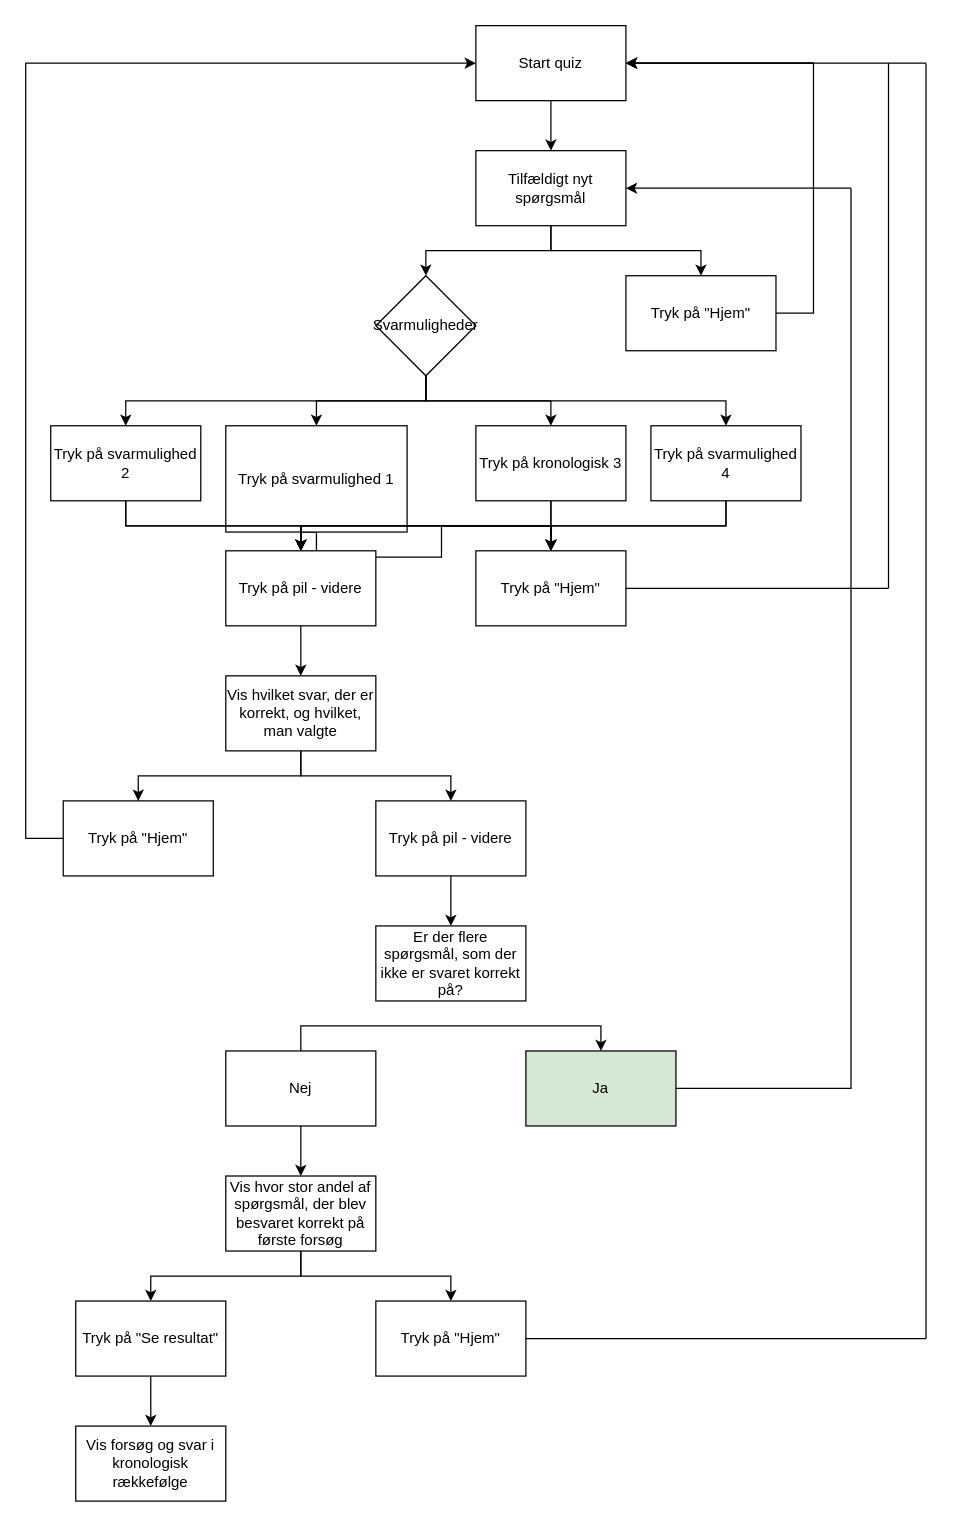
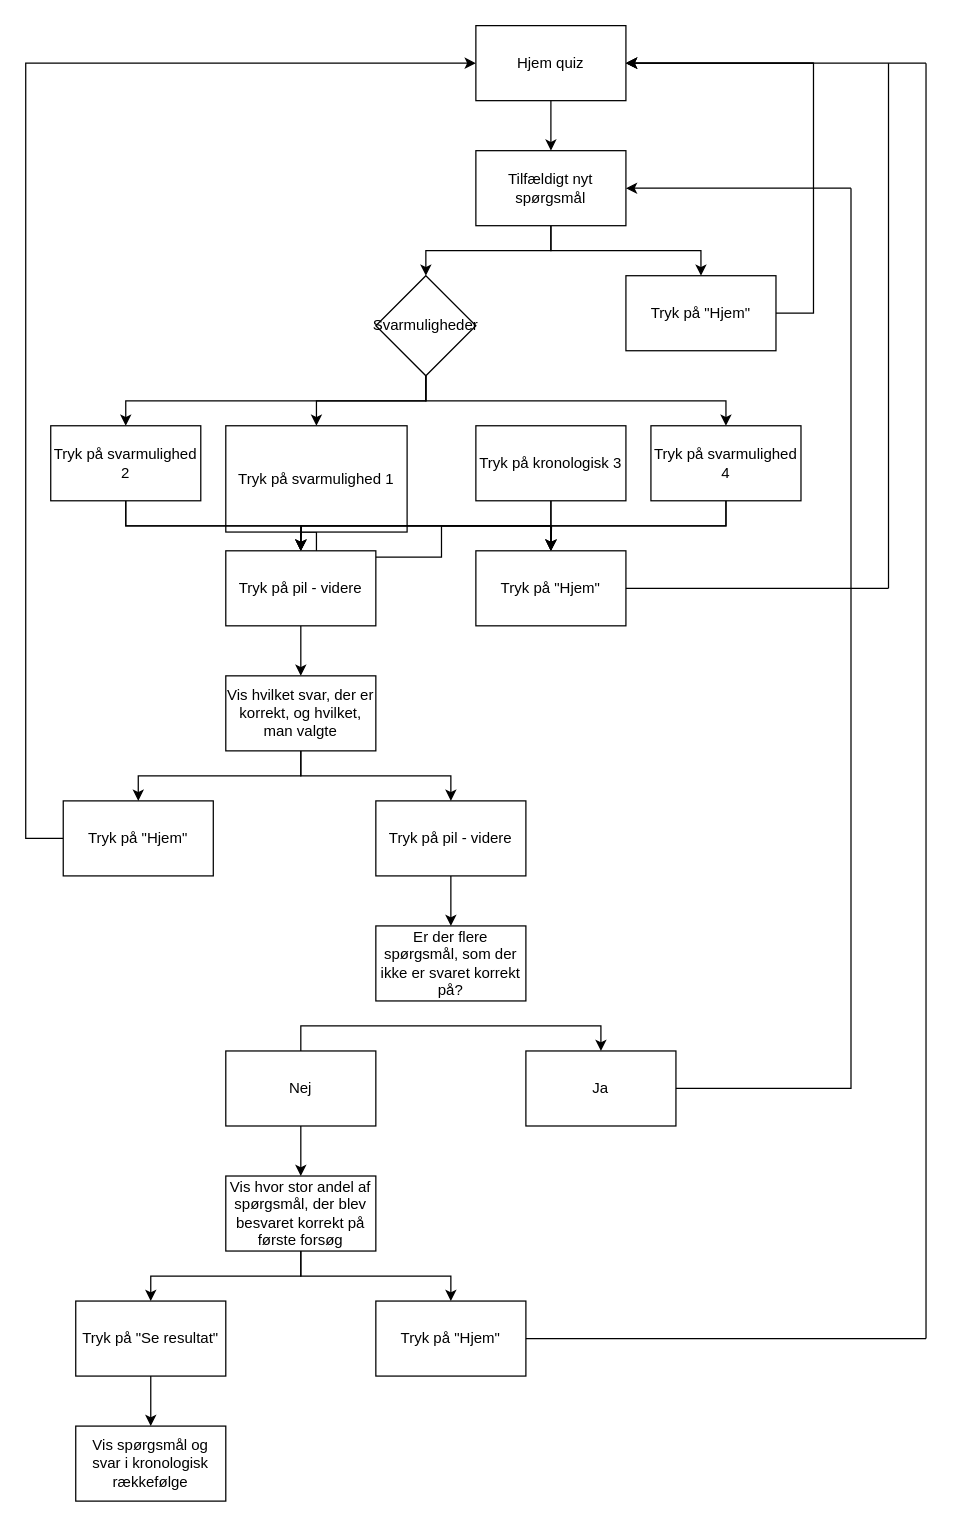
  <mxCell id="0" />
  <mxCell id="1" parent="0" />
  <mxCell id="2" style="edgeStyle=orthogonalEdgeStyle;rounded=0;orthogonalLoop=1;jettySize=auto;html=1;exitX=0.5;exitY=1;exitDx=0;exitDy=0;" edge="1" parent="1" source="3" target="11"><mxGeometry relative="1" as="geometry" /></mxCell>
- <mxCell id="3" value="Start quiz" style="rounded=0;whiteSpace=wrap;html=1;" vertex="1" parent="1"><mxGeometry x="380" width="120" height="60" as="geometry" y="20" /></mxCell>
- <mxCell id="4" style="edgeStyle=orthogonalEdgeStyle;rounded=0;orthogonalLoop=1;jettySize=auto;html=1;exitX=0.5;exitY=1;exitDx=0;exitDy=0;entryX=0.5;entryY=0;entryDx=0;entryDy=0;" edge="1" parent="1" source="8" target="19"><mxGeometry relative="1" as="geometry" /></mxCell>
+ <mxCell id="3" value="Hjem quiz" style="rounded=0;whiteSpace=wrap;html=1;" vertex="1" parent="1"><mxGeometry x="380" width="120" height="60" as="geometry" y="20" /></mxCell>
  <mxCell id="5" style="edgeStyle=orthogonalEdgeStyle;rounded=0;orthogonalLoop=1;jettySize=auto;html=1;exitX=0.5;exitY=1;exitDx=0;exitDy=0;entryX=0.5;entryY=0;entryDx=0;entryDy=0;" edge="1" parent="1" source="8" target="16"><mxGeometry relative="1" as="geometry" /></mxCell>
  <mxCell id="6" style="edgeStyle=orthogonalEdgeStyle;rounded=0;orthogonalLoop=1;jettySize=auto;html=1;exitX=0.5;exitY=1;exitDx=0;exitDy=0;entryX=0.5;entryY=0;entryDx=0;entryDy=0;" edge="1" parent="1" source="8" target="25"><mxGeometry relative="1" as="geometry" /></mxCell>
  <mxCell id="7" style="edgeStyle=orthogonalEdgeStyle;rounded=0;orthogonalLoop=1;jettySize=auto;html=1;exitX=0.5;exitY=1;exitDx=0;exitDy=0;entryX=0.5;entryY=0;entryDx=0;entryDy=0;" edge="1" parent="1" source="8" target="22"><mxGeometry relative="1" as="geometry" /></mxCell>
  <mxCell id="8" value="Svarmuligheder" style="rhombus;whiteSpace=wrap;html=1;" vertex="1" parent="1"><mxGeometry x="300" y="220" width="80" height="80" as="geometry" /></mxCell>
  <mxCell id="9" style="edgeStyle=orthogonalEdgeStyle;rounded=0;orthogonalLoop=1;jettySize=auto;html=1;exitX=0.5;exitY=1;exitDx=0;exitDy=0;entryX=0.5;entryY=0;entryDx=0;entryDy=0;" edge="1" parent="1" source="11" target="8"><mxGeometry relative="1" as="geometry" /></mxCell>
  <mxCell id="10" style="edgeStyle=orthogonalEdgeStyle;rounded=0;orthogonalLoop=1;jettySize=auto;html=1;exitX=0.5;exitY=1;exitDx=0;exitDy=0;entryX=0.5;entryY=0;entryDx=0;entryDy=0;" edge="1" parent="1" source="11" target="13"><mxGeometry relative="1" as="geometry" /></mxCell>
  <mxCell id="11" value="Tilfældigt nyt spørgsmål" style="rounded=0;whiteSpace=wrap;html=1;" vertex="1" parent="1"><mxGeometry x="380" y="120" width="120" height="60" as="geometry" /></mxCell>
  <mxCell id="12" style="edgeStyle=orthogonalEdgeStyle;rounded=0;orthogonalLoop=1;jettySize=auto;html=1;exitX=1;exitY=0.5;exitDx=0;exitDy=0;entryX=1;entryY=0.5;entryDx=0;entryDy=0;" edge="1" parent="1" source="13" target="3"><mxGeometry relative="1" as="geometry"><Array as="points"><mxPoint x="650" y="250" /><mxPoint x="650" y="50" /></Array></mxGeometry></mxCell>
  <mxCell id="13" value="Tryk på &quot;Hjem&quot;" style="rounded=0;whiteSpace=wrap;html=1;" vertex="1" parent="1"><mxGeometry x="500" y="220" width="120" height="60" as="geometry" /></mxCell>
  <mxCell id="14" style="edgeStyle=orthogonalEdgeStyle;rounded=0;orthogonalLoop=1;jettySize=auto;html=1;exitX=0.5;exitY=1;exitDx=0;exitDy=0;entryX=0.5;entryY=0;entryDx=0;entryDy=0;" edge="1" parent="1" source="16" target="28"><mxGeometry relative="1" as="geometry" /></mxCell>
  <mxCell id="15" style="edgeStyle=orthogonalEdgeStyle;rounded=0;orthogonalLoop=1;jettySize=auto;html=1;exitX=0.5;exitY=1;exitDx=0;exitDy=0;entryX=0.5;entryY=0;entryDx=0;entryDy=0;" edge="1" parent="1" source="16" target="27"><mxGeometry relative="1" as="geometry" /></mxCell>
  <mxCell id="16" value="Tryk på svarmulighed 1" style="rounded=0;whiteSpace=wrap;html=1;" vertex="1" parent="1"><mxGeometry x="180" y="340" width="145" height="85" as="geometry" /></mxCell>
  <mxCell id="17" style="edgeStyle=orthogonalEdgeStyle;rounded=0;orthogonalLoop=1;jettySize=auto;html=1;exitX=0.5;exitY=1;exitDx=0;exitDy=0;entryX=0.5;entryY=0;entryDx=0;entryDy=0;" edge="1" parent="1" source="19" target="28"><mxGeometry relative="1" as="geometry" /></mxCell>
  <mxCell id="18" style="edgeStyle=orthogonalEdgeStyle;rounded=0;orthogonalLoop=1;jettySize=auto;html=1;exitX=0.5;exitY=1;exitDx=0;exitDy=0;entryX=0.5;entryY=0;entryDx=0;entryDy=0;" edge="1" parent="1" source="19" target="27"><mxGeometry relative="1" as="geometry" /></mxCell>
  <mxCell id="19" value="Tryk på kronologisk 3" style="rounded=0;whiteSpace=wrap;html=1;" vertex="1" parent="1"><mxGeometry x="380" y="340" width="120" height="60" as="geometry" /></mxCell>
  <mxCell id="20" style="edgeStyle=orthogonalEdgeStyle;rounded=0;orthogonalLoop=1;jettySize=auto;html=1;exitX=0.5;exitY=1;exitDx=0;exitDy=0;entryX=0.5;entryY=0;entryDx=0;entryDy=0;" edge="1" parent="1" source="22" target="28"><mxGeometry relative="1" as="geometry" /></mxCell>
  <mxCell id="21" style="edgeStyle=orthogonalEdgeStyle;rounded=0;orthogonalLoop=1;jettySize=auto;html=1;exitX=0.5;exitY=1;exitDx=0;exitDy=0;" edge="1" parent="1" source="22"><mxGeometry relative="1" as="geometry"><mxPoint x="240" y="440" as="targetPoint" /></mxGeometry></mxCell>
  <mxCell id="22" value="Tryk på svarmulighed 2" style="rounded=0;whiteSpace=wrap;html=1;" vertex="1" parent="1"><mxGeometry x="40" y="340" width="120" height="60" as="geometry" /></mxCell>
  <mxCell id="23" style="edgeStyle=orthogonalEdgeStyle;rounded=0;orthogonalLoop=1;jettySize=auto;html=1;exitX=0.5;exitY=1;exitDx=0;exitDy=0;" edge="1" parent="1" source="25"><mxGeometry relative="1" as="geometry"><mxPoint x="440" y="440" as="targetPoint" /></mxGeometry></mxCell>
  <mxCell id="24" style="edgeStyle=orthogonalEdgeStyle;rounded=0;orthogonalLoop=1;jettySize=auto;html=1;exitX=0.5;exitY=1;exitDx=0;exitDy=0;entryX=0.5;entryY=0;entryDx=0;entryDy=0;" edge="1" parent="1" source="25" target="27"><mxGeometry relative="1" as="geometry" /></mxCell>
  <mxCell id="25" value="Tryk på svarmulighed 4" style="rounded=0;whiteSpace=wrap;html=1;" vertex="1" parent="1"><mxGeometry x="520" y="340" width="120" height="60" as="geometry" /></mxCell>
  <mxCell id="26" style="edgeStyle=orthogonalEdgeStyle;rounded=0;orthogonalLoop=1;jettySize=auto;html=1;exitX=0.5;exitY=1;exitDx=0;exitDy=0;entryX=0.5;entryY=0;entryDx=0;entryDy=0;" edge="1" parent="1" source="27" target="34"><mxGeometry relative="1" as="geometry" /></mxCell>
  <mxCell id="27" value="Tryk på pil - videre" style="rounded=0;whiteSpace=wrap;html=1;" vertex="1" parent="1"><mxGeometry x="180" y="440" width="120" height="60" as="geometry" /></mxCell>
  <mxCell id="28" value="Tryk på &quot;Hjem&quot;" style="rounded=0;whiteSpace=wrap;html=1;" vertex="1" parent="1"><mxGeometry x="380" y="440" width="120" height="60" as="geometry" /></mxCell>
  <mxCell id="29" value="" style="endArrow=none;html=1;rounded=0;exitX=1;exitY=0.5;exitDx=0;exitDy=0;" edge="1" parent="1" source="28"><mxGeometry width="50" height="50" relative="1" as="geometry"><mxPoint x="500" y="480" as="sourcePoint" /><mxPoint x="710" y="470" as="targetPoint" /></mxGeometry></mxCell>
  <mxCell id="30" value="" style="endArrow=none;html=1;rounded=0;" edge="1" parent="1"><mxGeometry width="50" height="50" relative="1" as="geometry"><mxPoint x="710" y="470" as="sourcePoint" /><mxPoint x="710" y="50" as="targetPoint" /></mxGeometry></mxCell>
  <mxCell id="31" value="" style="endArrow=classic;html=1;rounded=0;" edge="1" parent="1"><mxGeometry width="50" height="50" relative="1" as="geometry"><mxPoint x="650" y="50" as="sourcePoint" /><mxPoint x="500" y="50" as="targetPoint" /></mxGeometry></mxCell>
  <mxCell id="32" style="edgeStyle=orthogonalEdgeStyle;rounded=0;orthogonalLoop=1;jettySize=auto;html=1;exitX=0.5;exitY=1;exitDx=0;exitDy=0;" edge="1" parent="1" source="34" target="38"><mxGeometry relative="1" as="geometry" /></mxCell>
  <mxCell id="33" style="edgeStyle=orthogonalEdgeStyle;rounded=0;orthogonalLoop=1;jettySize=auto;html=1;exitX=0.5;exitY=1;exitDx=0;exitDy=0;entryX=0.5;entryY=0;entryDx=0;entryDy=0;" edge="1" parent="1" source="34" target="36"><mxGeometry relative="1" as="geometry" /></mxCell>
  <mxCell id="34" value="Vis hvilket svar, der er korrekt, og hvilket, man valgte" style="rounded=0;whiteSpace=wrap;html=1;" vertex="1" parent="1"><mxGeometry x="180" y="540" width="120" height="60" as="geometry" /></mxCell>
  <mxCell id="35" style="edgeStyle=orthogonalEdgeStyle;rounded=0;orthogonalLoop=1;jettySize=auto;html=1;exitX=0;exitY=0.5;exitDx=0;exitDy=0;entryX=0;entryY=0.5;entryDx=0;entryDy=0;" edge="1" parent="1" source="36" target="3"><mxGeometry relative="1" as="geometry"><Array as="points"><mxPoint x="20" y="670" /><mxPoint x="20" y="50" /></Array></mxGeometry></mxCell>
  <mxCell id="36" value="Tryk på &quot;Hjem&quot;" style="rounded=0;whiteSpace=wrap;html=1;" vertex="1" parent="1"><mxGeometry x="50" y="640" width="120" height="60" as="geometry" /></mxCell>
  <mxCell id="37" style="edgeStyle=orthogonalEdgeStyle;rounded=0;orthogonalLoop=1;jettySize=auto;html=1;exitX=0.5;exitY=1;exitDx=0;exitDy=0;entryX=0.5;entryY=0;entryDx=0;entryDy=0;" edge="1" parent="1" source="38" target="40"><mxGeometry relative="1" as="geometry" /></mxCell>
  <mxCell id="38" value="Tryk på pil - videre" style="rounded=0;whiteSpace=wrap;html=1;" vertex="1" parent="1"><mxGeometry x="300" y="640" width="120" height="60" as="geometry" /></mxCell>
  <mxCell id="39" style="edgeStyle=orthogonalEdgeStyle;rounded=0;orthogonalLoop=1;jettySize=auto;html=1;exitX=0.5;exitY=0;exitDx=0;exitDy=0;entryX=0.5;entryY=0;entryDx=0;entryDy=0;" edge="1" parent="1" source="43" target="41"><mxGeometry relative="1" as="geometry" /></mxCell>
  <mxCell id="40" value="Er der flere spørgsmål, som der ikke er svaret korrekt på?" style="rounded=0;whiteSpace=wrap;html=1;" vertex="1" parent="1"><mxGeometry x="300" y="740" width="120" height="60" as="geometry" /></mxCell>
- <mxCell id="41" value="Ja" style="rounded=0;whiteSpace=wrap;html=1;fillColor=#d5e8d4;" vertex="1" parent="1"><mxGeometry x="420" y="840" width="120" height="60" as="geometry" /></mxCell>
+ <mxCell id="41" value="Ja" style="rounded=0;whiteSpace=wrap;html=1;" vertex="1" parent="1"><mxGeometry x="420" y="840" width="120" height="60" as="geometry" /></mxCell>
  <mxCell id="42" style="edgeStyle=orthogonalEdgeStyle;rounded=0;orthogonalLoop=1;jettySize=auto;html=1;exitX=0.5;exitY=1;exitDx=0;exitDy=0;entryX=0.5;entryY=0;entryDx=0;entryDy=0;" edge="1" parent="1" source="43" target="48"><mxGeometry relative="1" as="geometry" /></mxCell>
  <mxCell id="43" value="Nej" style="rounded=0;whiteSpace=wrap;html=1;" vertex="1" parent="1"><mxGeometry x="180" y="840" width="120" height="60" as="geometry" /></mxCell>
  <mxCell id="44" value="" style="endArrow=none;html=1;rounded=0;exitX=1;exitY=0.5;exitDx=0;exitDy=0;" edge="1" parent="1" source="41"><mxGeometry width="50" height="50" relative="1" as="geometry"><mxPoint x="560" y="870" as="sourcePoint" /><mxPoint x="680" y="870" as="targetPoint" /><Array as="points"><mxPoint x="680" y="870" /><mxPoint x="680" y="350" /><mxPoint x="680" y="150" /></Array></mxGeometry></mxCell>
  <mxCell id="45" value="" style="endArrow=classic;html=1;rounded=0;entryX=1;entryY=0.5;entryDx=0;entryDy=0;" edge="1" parent="1" target="11"><mxGeometry width="50" height="50" relative="1" as="geometry"><mxPoint x="680" y="150" as="sourcePoint" /><mxPoint x="710" y="100" as="targetPoint" /></mxGeometry></mxCell>
  <mxCell id="46" style="edgeStyle=orthogonalEdgeStyle;rounded=0;orthogonalLoop=1;jettySize=auto;html=1;exitX=0.5;exitY=1;exitDx=0;exitDy=0;entryX=0.5;entryY=0;entryDx=0;entryDy=0;" edge="1" parent="1" source="48" target="49"><mxGeometry relative="1" as="geometry" /></mxCell>
  <mxCell id="47" style="edgeStyle=orthogonalEdgeStyle;rounded=0;orthogonalLoop=1;jettySize=auto;html=1;exitX=0.5;exitY=1;exitDx=0;exitDy=0;entryX=0.5;entryY=0;entryDx=0;entryDy=0;" edge="1" parent="1" source="48" target="54"><mxGeometry relative="1" as="geometry" /></mxCell>
  <mxCell id="48" value="Vis hvor stor andel af spørgsmål, der blev besvaret korrekt på første forsøg" style="rounded=0;whiteSpace=wrap;html=1;" vertex="1" parent="1"><mxGeometry x="180" y="940" width="120" height="60" as="geometry" /></mxCell>
  <mxCell id="49" value="Tryk på &quot;Hjem&quot;" style="rounded=0;whiteSpace=wrap;html=1;" vertex="1" parent="1"><mxGeometry x="300" y="1040" width="120" height="60" as="geometry" /></mxCell>
  <mxCell id="50" value="" style="endArrow=none;html=1;rounded=0;exitX=1;exitY=0.5;exitDx=0;exitDy=0;" edge="1" parent="1" source="49"><mxGeometry width="50" height="50" relative="1" as="geometry"><mxPoint x="450" y="1080" as="sourcePoint" /><mxPoint x="740" y="1070" as="targetPoint" /></mxGeometry></mxCell>
  <mxCell id="51" value="" style="endArrow=none;html=1;rounded=0;" edge="1" parent="1"><mxGeometry width="50" height="50" relative="1" as="geometry"><mxPoint x="740" y="50" as="sourcePoint" /><mxPoint x="740" y="1070" as="targetPoint" /></mxGeometry></mxCell>
  <mxCell id="52" value="" style="endArrow=classic;html=1;rounded=0;entryX=1;entryY=0.5;entryDx=0;entryDy=0;" edge="1" parent="1" target="3"><mxGeometry width="50" height="50" relative="1" as="geometry"><mxPoint x="740" y="50" as="sourcePoint" /><mxPoint x="720" y="0" as="targetPoint" /></mxGeometry></mxCell>
  <mxCell id="53" style="edgeStyle=orthogonalEdgeStyle;rounded=0;orthogonalLoop=1;jettySize=auto;html=1;exitX=0.5;exitY=1;exitDx=0;exitDy=0;entryX=0.5;entryY=0;entryDx=0;entryDy=0;" edge="1" parent="1" source="54" target="55"><mxGeometry relative="1" as="geometry" /></mxCell>
  <mxCell id="54" value="Tryk på &quot;Se resultat&quot;" style="rounded=0;whiteSpace=wrap;html=1;" vertex="1" parent="1"><mxGeometry x="60" y="1040" width="120" height="60" as="geometry" /></mxCell>
- <mxCell id="55" value="Vis forsøg og svar i kronologisk rækkefølge" style="rounded=0;whiteSpace=wrap;html=1;" vertex="1" parent="1"><mxGeometry x="60" y="1140" width="120" height="60" as="geometry" /></mxCell>
+ <mxCell id="55" value="Vis spørgsmål og svar i kronologisk rækkefølge" style="rounded=0;whiteSpace=wrap;html=1;" vertex="1" parent="1"><mxGeometry x="60" y="1140" width="120" height="60" as="geometry" /></mxCell>
